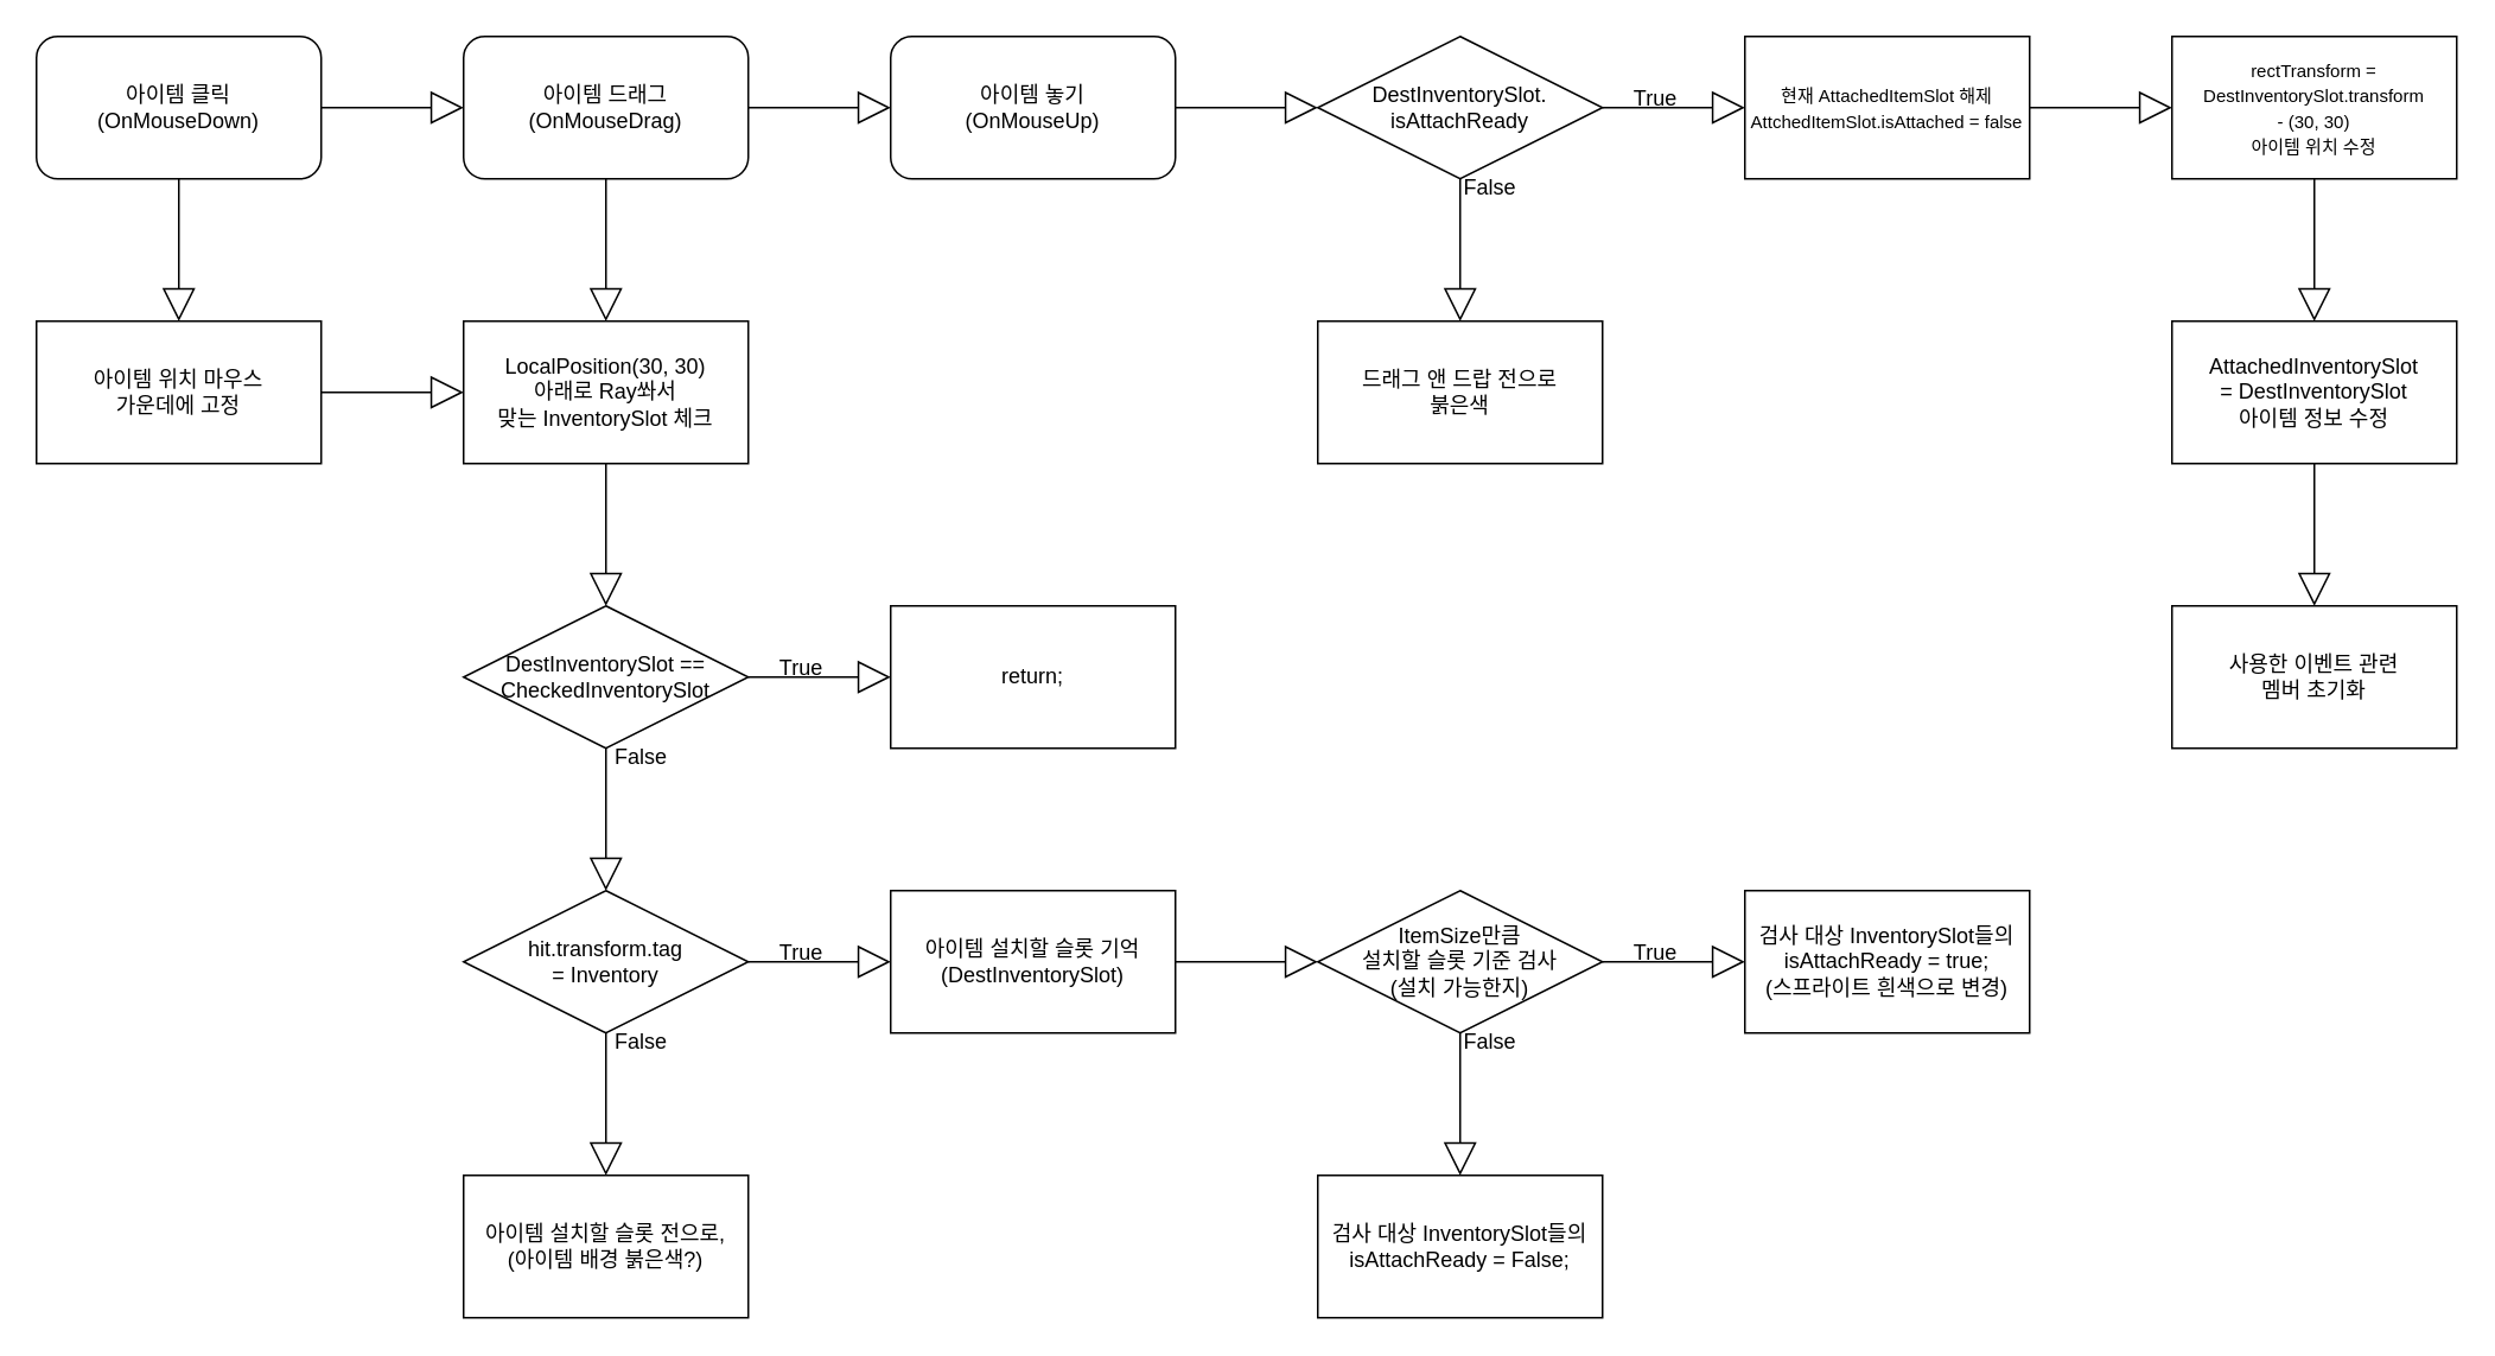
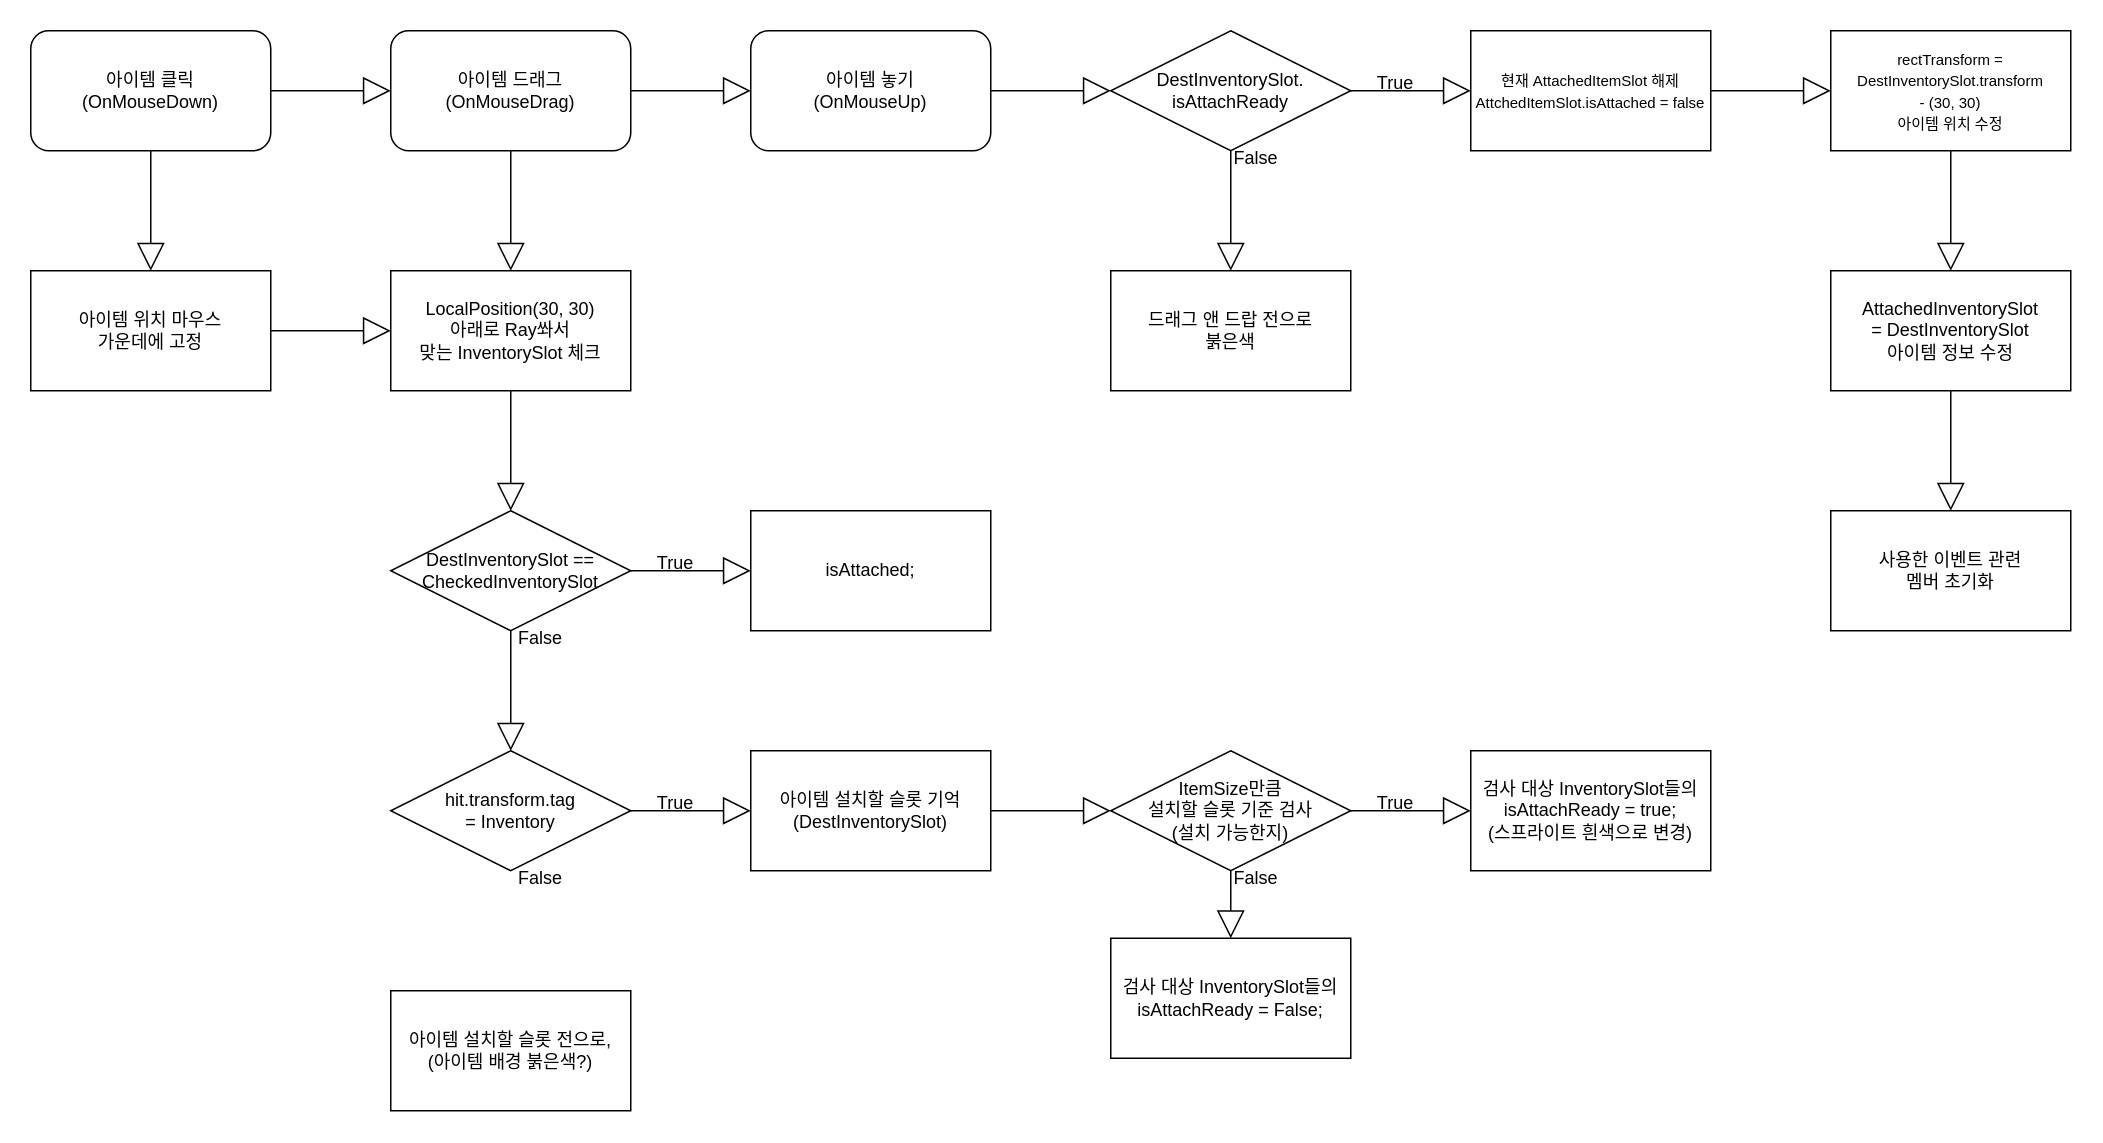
  <mxCell id="0" />
  <mxCell id="1" parent="0" />
  <mxCell id="2" value="" style="edgeStyle=orthogonalEdgeStyle;rounded=0;orthogonalLoop=1;jettySize=auto;html=1;endArrow=block;endFill=0;endSize=16;" edge="1" parent="1" source="3" target="4"><mxGeometry relative="1" as="geometry" /></mxCell>
  <mxCell id="3" value="아이템 클릭&lt;br&gt;(OnMouseDown)" style="rounded=1;whiteSpace=wrap;html=1;" vertex="1" parent="1"><mxGeometry x="20" y="20" width="160" height="80" as="geometry" /></mxCell>
  <mxCell id="4" value="아이템 드래그&lt;br&gt;(OnMouseDrag)" style="rounded=1;whiteSpace=wrap;html=1;" vertex="1" parent="1"><mxGeometry x="260" y="20" width="160" height="80" as="geometry" /></mxCell>
  <mxCell id="5" value="아이템 위치 마우스&lt;br&gt;가운데에 고정" style="rounded=0;whiteSpace=wrap;html=1;" vertex="1" parent="1"><mxGeometry x="20" y="180" width="160" height="80" as="geometry" /></mxCell>
  <mxCell id="6" value="LocalPosition(30, 30)&lt;br&gt;아래로 Ray쏴서&lt;br&gt;맞는 InventorySlot 체크" style="rounded=0;whiteSpace=wrap;html=1;" vertex="1" parent="1"><mxGeometry x="260" y="180" width="160" height="80" as="geometry" /></mxCell>
  <mxCell id="7" value="" style="edgeStyle=orthogonalEdgeStyle;rounded=0;orthogonalLoop=1;jettySize=auto;html=1;endArrow=block;endFill=0;endSize=16;" edge="1" parent="1" source="4" target="6"><mxGeometry relative="1" as="geometry"><mxPoint x="190" y="70" as="sourcePoint" /><mxPoint x="270" y="70" as="targetPoint" /></mxGeometry></mxCell>
  <mxCell id="8" value="" style="edgeStyle=orthogonalEdgeStyle;rounded=0;orthogonalLoop=1;jettySize=auto;html=1;endArrow=block;endFill=0;endSize=16;" edge="1" parent="1" source="5" target="6"><mxGeometry relative="1" as="geometry"><mxPoint x="350" y="110" as="sourcePoint" /><mxPoint x="350" y="180" as="targetPoint" /></mxGeometry></mxCell>
  <mxCell id="9" value="" style="edgeStyle=orthogonalEdgeStyle;rounded=0;orthogonalLoop=1;jettySize=auto;html=1;endArrow=block;endFill=0;endSize=16;" edge="1" parent="1" source="3" target="5"><mxGeometry relative="1" as="geometry"><mxPoint x="190" y="230" as="sourcePoint" /><mxPoint x="270" y="230" as="targetPoint" /></mxGeometry></mxCell>
  <mxCell id="10" value="hit.transform.tag&lt;br&gt;= Inventory" style="rhombus;whiteSpace=wrap;html=1;" vertex="1" parent="1"><mxGeometry x="260" y="500" width="160" height="80" as="geometry" /></mxCell>
- <mxCell id="11" value="" style="edgeStyle=orthogonalEdgeStyle;rounded=0;orthogonalLoop=1;jettySize=auto;html=1;endArrow=block;endFill=0;endSize=16;" edge="1" parent="1" source="10" target="12"><mxGeometry relative="1" as="geometry"><mxPoint x="190" y="390" as="sourcePoint" /><mxPoint x="180" y="540" as="targetPoint" /></mxGeometry></mxCell>
  <mxCell id="12" value="아이템 설치할 슬롯 전으로,&lt;br&gt;(아이템 배경 붉은색?)" style="rounded=0;whiteSpace=wrap;html=1;" vertex="1" parent="1"><mxGeometry x="260" y="660" width="160" height="80" as="geometry" /></mxCell>
  <mxCell id="13" value="False" style="text;html=1;strokeColor=none;fillColor=none;align=center;verticalAlign=middle;whiteSpace=wrap;rounded=0;" vertex="1" parent="1"><mxGeometry x="330" y="570" width="60" height="30" as="geometry" /></mxCell>
  <mxCell id="14" value="아이템 설치할 슬롯 기억&lt;br&gt;(DestInventorySlot)" style="rounded=0;whiteSpace=wrap;html=1;" vertex="1" parent="1"><mxGeometry x="500" y="500" width="160" height="80" as="geometry" /></mxCell>
  <mxCell id="15" value="" style="edgeStyle=orthogonalEdgeStyle;rounded=0;orthogonalLoop=1;jettySize=auto;html=1;endArrow=block;endFill=0;endSize=16;" edge="1" parent="1" source="10" target="14"><mxGeometry relative="1" as="geometry"><mxPoint x="270" y="550" as="sourcePoint" /><mxPoint x="190" y="550" as="targetPoint" /></mxGeometry></mxCell>
  <mxCell id="16" value="True" style="text;html=1;strokeColor=none;fillColor=none;align=center;verticalAlign=middle;whiteSpace=wrap;rounded=0;" vertex="1" parent="1"><mxGeometry x="420" y="520" width="60" height="30" as="geometry" /></mxCell>
  <mxCell id="17" value="DestInventorySlot == CheckedInventorySlot" style="rhombus;whiteSpace=wrap;html=1;" vertex="1" parent="1"><mxGeometry x="260" y="340" width="160" height="80" as="geometry" /></mxCell>
  <mxCell id="18" value="True" style="text;html=1;strokeColor=none;fillColor=none;align=center;verticalAlign=middle;whiteSpace=wrap;rounded=0;" vertex="1" parent="1"><mxGeometry x="420" y="360" width="60" height="30" as="geometry" /></mxCell>
- <mxCell id="19" value="return;" style="rounded=0;whiteSpace=wrap;html=1;" vertex="1" parent="1"><mxGeometry x="500" y="340" width="160" height="80" as="geometry" /></mxCell>
+ <mxCell id="19" value="isAttached;" style="rounded=0;whiteSpace=wrap;html=1;" vertex="1" parent="1"><mxGeometry x="500" y="340" width="160" height="80" as="geometry" /></mxCell>
  <mxCell id="20" value="" style="edgeStyle=orthogonalEdgeStyle;rounded=0;orthogonalLoop=1;jettySize=auto;html=1;endArrow=block;endFill=0;endSize=16;" edge="1" parent="1" source="17" target="10"><mxGeometry relative="1" as="geometry"><mxPoint x="430" y="510" as="sourcePoint" /><mxPoint x="510" y="510" as="targetPoint" /></mxGeometry></mxCell>
  <mxCell id="21" value="" style="edgeStyle=orthogonalEdgeStyle;rounded=0;orthogonalLoop=1;jettySize=auto;html=1;endArrow=block;endFill=0;endSize=16;" edge="1" parent="1" source="6" target="17"><mxGeometry relative="1" as="geometry"><mxPoint x="350" y="390" as="sourcePoint" /><mxPoint x="350" y="430" as="targetPoint" /></mxGeometry></mxCell>
  <mxCell id="22" value="False" style="text;html=1;strokeColor=none;fillColor=none;align=center;verticalAlign=middle;whiteSpace=wrap;rounded=0;" vertex="1" parent="1"><mxGeometry x="330" y="410" width="60" height="30" as="geometry" /></mxCell>
  <mxCell id="23" value="아이템 놓기&lt;br&gt;(OnMouseUp)" style="rounded=1;whiteSpace=wrap;html=1;" vertex="1" parent="1"><mxGeometry x="500" y="20" width="160" height="80" as="geometry" /></mxCell>
  <mxCell id="24" value="" style="edgeStyle=orthogonalEdgeStyle;rounded=0;orthogonalLoop=1;jettySize=auto;html=1;endArrow=block;endFill=0;endSize=16;" edge="1" parent="1" source="4" target="23"><mxGeometry relative="1" as="geometry"><mxPoint x="190" y="70" as="sourcePoint" /><mxPoint x="270" y="70" as="targetPoint" /></mxGeometry></mxCell>
  <mxCell id="25" value="" style="edgeStyle=orthogonalEdgeStyle;rounded=0;orthogonalLoop=1;jettySize=auto;html=1;endArrow=block;endFill=0;endSize=16;" edge="1" parent="1" source="14" target="26"><mxGeometry relative="1" as="geometry"><mxPoint x="430" y="470" as="sourcePoint" /><mxPoint x="740" y="460" as="targetPoint" /></mxGeometry></mxCell>
  <mxCell id="26" value="ItemSize만큼&lt;br style=&quot;border-color: var(--border-color);&quot;&gt;설치할 슬롯 기준 검사&lt;br&gt;(설치 가능한지)" style="rhombus;whiteSpace=wrap;html=1;" vertex="1" parent="1"><mxGeometry x="740" y="500" width="160" height="80" as="geometry" /></mxCell>
  <mxCell id="27" value="&lt;font style=&quot;font-size: 10px;&quot;&gt;rectTransform =&lt;br&gt;DestInventorySlot.transform&lt;br&gt;- (30, 30)&lt;br&gt;아이템 위치 수정&lt;/font&gt;" style="rounded=0;whiteSpace=wrap;html=1;" vertex="1" parent="1"><mxGeometry x="1220" y="20" width="160" height="80" as="geometry" /></mxCell>
  <mxCell id="28" value="&lt;font style=&quot;font-size: 10px;&quot;&gt;현재 AttachedItemSlot 해제&lt;br&gt;AttchedItemSlot.isAttached = false&lt;/font&gt;" style="rounded=0;whiteSpace=wrap;html=1;" vertex="1" parent="1"><mxGeometry x="980" y="20" width="160" height="80" as="geometry" /></mxCell>
  <mxCell id="29" value="" style="edgeStyle=orthogonalEdgeStyle;rounded=0;orthogonalLoop=1;jettySize=auto;html=1;endArrow=block;endFill=0;endSize=16;" edge="1" parent="1" source="26" target="30"><mxGeometry relative="1" as="geometry"><mxPoint x="910" y="539.55" as="sourcePoint" /><mxPoint x="990" y="539.55" as="targetPoint" /></mxGeometry></mxCell>
  <mxCell id="30" value="검사 대상 InventorySlot들의&lt;br&gt;isAttachReady = true;&lt;br&gt;(스프라이트 흰색으로 변경)" style="rounded=0;whiteSpace=wrap;html=1;" vertex="1" parent="1"><mxGeometry x="980" y="500" width="160" height="80" as="geometry" /></mxCell>
  <mxCell id="31" value="True" style="text;html=1;strokeColor=none;fillColor=none;align=center;verticalAlign=middle;whiteSpace=wrap;rounded=0;" vertex="1" parent="1"><mxGeometry x="900" y="520" width="60" height="30" as="geometry" /></mxCell>
  <mxCell id="32" value="DestInventorySlot.&lt;br&gt;isAttachReady" style="rhombus;whiteSpace=wrap;html=1;" vertex="1" parent="1"><mxGeometry x="740" y="20" width="160" height="80" as="geometry" /></mxCell>
  <mxCell id="33" value="" style="edgeStyle=orthogonalEdgeStyle;rounded=0;orthogonalLoop=1;jettySize=auto;html=1;endArrow=block;endFill=0;endSize=16;" edge="1" parent="1" source="23" target="32"><mxGeometry relative="1" as="geometry"><mxPoint x="640" y="60" as="sourcePoint" /><mxPoint x="510" y="70" as="targetPoint" /></mxGeometry></mxCell>
- <mxCell id="34" value="검사 대상 InventorySlot들의&lt;br&gt;isAttachReady = False;" style="rounded=0;whiteSpace=wrap;html=1;" vertex="1" parent="1"><mxGeometry x="740" y="660" width="160" height="80" as="geometry" /></mxCell>
+ <mxCell id="34" value="검사 대상 InventorySlot들의&lt;br&gt;isAttachReady = False;" style="rounded=0;whiteSpace=wrap;html=1;" vertex="1" parent="1"><mxGeometry x="740" y="625" width="160" height="80" as="geometry" /></mxCell>
  <mxCell id="35" value="" style="edgeStyle=orthogonalEdgeStyle;rounded=0;orthogonalLoop=1;jettySize=auto;html=1;endArrow=block;endFill=0;endSize=16;" edge="1" parent="1" source="26" target="34"><mxGeometry relative="1" as="geometry"><mxPoint x="910" y="550" as="sourcePoint" /><mxPoint x="990" y="550" as="targetPoint" /></mxGeometry></mxCell>
  <mxCell id="36" value="False" style="text;html=1;strokeColor=none;fillColor=none;align=center;verticalAlign=middle;whiteSpace=wrap;rounded=0;" vertex="1" parent="1"><mxGeometry x="807" y="570" width="60" height="30" as="geometry" /></mxCell>
  <mxCell id="37" value="" style="edgeStyle=orthogonalEdgeStyle;rounded=0;orthogonalLoop=1;jettySize=auto;html=1;endArrow=block;endFill=0;endSize=16;" edge="1" parent="1" source="32" target="38"><mxGeometry relative="1" as="geometry"><mxPoint x="830" y="510" as="sourcePoint" /><mxPoint x="830" y="430" as="targetPoint" /></mxGeometry></mxCell>
  <mxCell id="38" value="드래그 앤 드랍 전으로&lt;br&gt;붉은색" style="rounded=0;whiteSpace=wrap;html=1;" vertex="1" parent="1"><mxGeometry x="740" y="180" width="160" height="80" as="geometry" /></mxCell>
  <mxCell id="39" value="False" style="text;html=1;strokeColor=none;fillColor=none;align=center;verticalAlign=middle;whiteSpace=wrap;rounded=0;" vertex="1" parent="1"><mxGeometry x="807" y="90" width="60" height="30" as="geometry" /></mxCell>
  <mxCell id="40" value="" style="edgeStyle=orthogonalEdgeStyle;rounded=0;orthogonalLoop=1;jettySize=auto;html=1;endArrow=block;endFill=0;endSize=16;" edge="1" parent="1" source="32" target="28"><mxGeometry relative="1" as="geometry"><mxPoint x="830" y="110" as="sourcePoint" /><mxPoint x="830" y="190" as="targetPoint" /></mxGeometry></mxCell>
  <mxCell id="41" value="True" style="text;html=1;strokeColor=none;fillColor=none;align=center;verticalAlign=middle;whiteSpace=wrap;rounded=0;" vertex="1" parent="1"><mxGeometry x="900" y="40" width="60" height="30" as="geometry" /></mxCell>
  <mxCell id="42" value="" style="edgeStyle=orthogonalEdgeStyle;rounded=0;orthogonalLoop=1;jettySize=auto;html=1;endArrow=block;endFill=0;endSize=16;" edge="1" parent="1" source="28" target="27"><mxGeometry relative="1" as="geometry"><mxPoint x="910" y="70" as="sourcePoint" /><mxPoint x="990" y="70" as="targetPoint" /></mxGeometry></mxCell>
  <mxCell id="43" value="사용한 이벤트 관련&lt;br&gt;멤버 초기화" style="rounded=0;whiteSpace=wrap;html=1;" vertex="1" parent="1"><mxGeometry x="1220" y="340" width="160" height="80" as="geometry" /></mxCell>
  <mxCell id="44" value="" style="edgeStyle=orthogonalEdgeStyle;rounded=0;orthogonalLoop=1;jettySize=auto;html=1;endArrow=block;endFill=0;endSize=16;" edge="1" parent="1" source="17" target="19"><mxGeometry relative="1" as="geometry"><mxPoint x="350" y="270" as="sourcePoint" /><mxPoint x="350" y="350" as="targetPoint" /></mxGeometry></mxCell>
  <mxCell id="45" value="AttachedInventorySlot&lt;br&gt;= DestInventorySlot&lt;br&gt;아이템 정보 수정" style="rounded=0;whiteSpace=wrap;html=1;" vertex="1" parent="1"><mxGeometry x="1220" y="180" width="160" height="80" as="geometry" /></mxCell>
  <mxCell id="46" value="" style="edgeStyle=orthogonalEdgeStyle;rounded=0;orthogonalLoop=1;jettySize=auto;html=1;endArrow=block;endFill=0;endSize=16;" edge="1" parent="1" source="27" target="45"><mxGeometry relative="1" as="geometry"><mxPoint x="1150" y="70" as="sourcePoint" /><mxPoint x="1090" y="250" as="targetPoint" /></mxGeometry></mxCell>
  <mxCell id="47" value="" style="edgeStyle=orthogonalEdgeStyle;rounded=0;orthogonalLoop=1;jettySize=auto;html=1;endArrow=block;endFill=0;endSize=16;" edge="1" parent="1" source="45" target="43"><mxGeometry relative="1" as="geometry"><mxPoint x="1310" y="110" as="sourcePoint" /><mxPoint x="1310" y="190" as="targetPoint" /></mxGeometry></mxCell>
